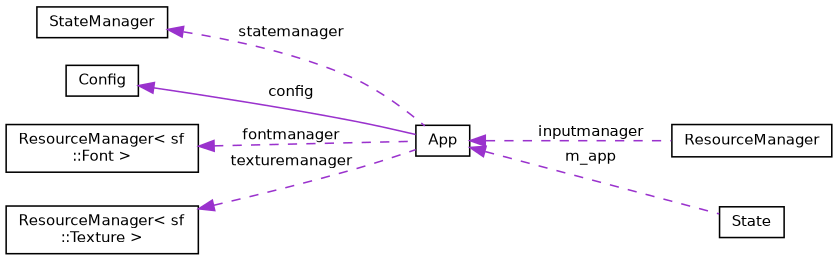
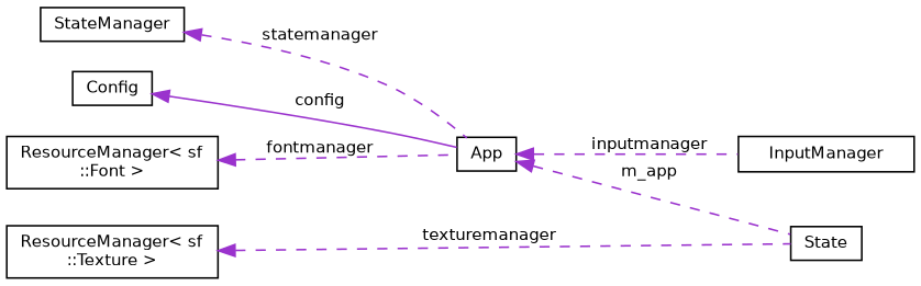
  digraph {
    rankdir=LR
    node [color=black fillcolor=white fontname=Helvetica fontsize=10 shape=record style=filled]
    edge [color=darkorchid3 dir=back fontname=Helvetica fontsize=10 labelfontname=Helvetica labelfontsize=10 style=dashed]
    n1 [height=0.2 label=State width=0.4]
    n2 [height=0.2 label=StateManager width=0.4]
    n3 [height=0.2 label=App width=0.4]
-   n4 [height=0.2 label=ResourceManager width=0.4]
+   n4 [height=0.2 label=InputManager width=0.4]
    n5 [height=0.2 label=Config width=0.4]
    n6 [height=0.2 label="ResourceManager\< sf\l::Font \>" width=0.4]
    n7 [height=0.2 label="ResourceManager\< sf\l::Texture \>" width=0.4]
    n2 -> n3 [label=" statemanager"]
    n3 -> n1 [label=" m_app"]
    n3 -> n4 [label=" inputmanager"]
    n5 -> n3 [label=" config" style=solid]
    n6 -> n3 [label=" fontmanager"]
-   n7 -> n3 [label=" texturemanager"]
+   n7 -> n1 [label=" texturemanager"]
  }
